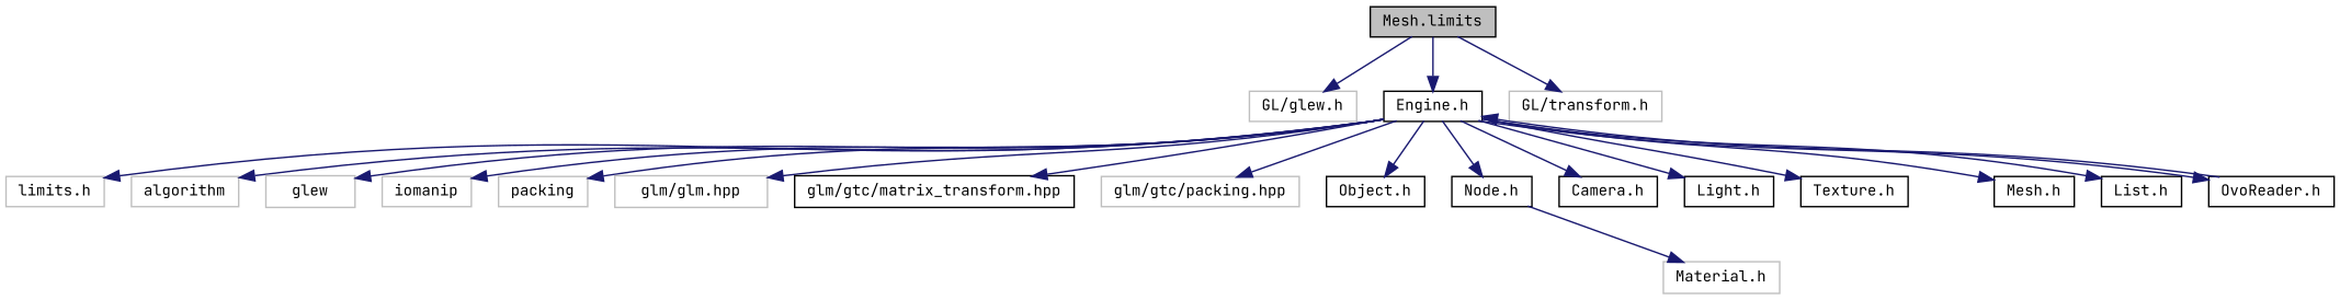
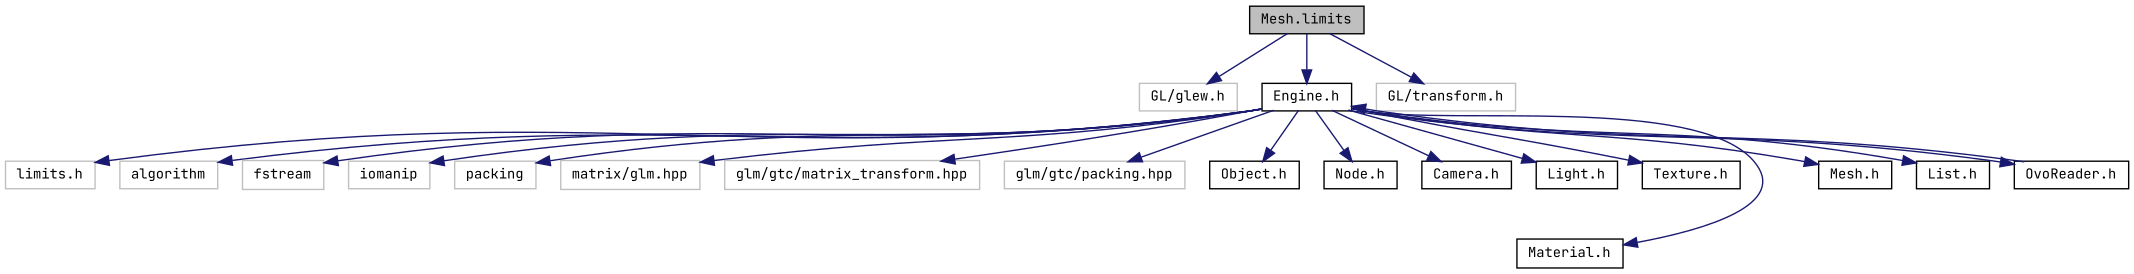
  digraph {
    fontname="JetBrains Mono"
    node [color=black fillcolor=white fontname="JetBrains Mono" fontsize=10 shape=record style=filled]
    edge [color=midnightblue fontname="JetBrains Mono" fontsize=10 labelfontname=Helvetica labelfontsize=10 style=solid]
    n1 [fillcolor=grey75 fontcolor=black height=0.2 label="Mesh.limits" width=0.4]
    n2 [color=grey75 height=0.2 label="GL/glew.h" width=0.4]
    n3 [height=0.2 label="Engine.h" width=0.4]
    n4 [color=grey75 height=0.2 label="GL/transform.h" width=0.4]
    n5 [color=grey75 height=0.2 label="limits.h" width=0.4]
    n6 [color=grey75 height=0.2 label=algorithm width=0.4]
-   n7 [color=grey75 height=0.2 label=glew width=0.4]
+   n7 [color=grey75 height=0.2 label=fstream width=0.4]
    n8 [color=grey75 height=0.2 label=iomanip width=0.4]
    n9 [color=grey75 height=0.2 label=packing width=0.4]
-   n10 [color=grey75 height=0.2 label="glm/glm.hpp" width=0.4]
-   n11 [height=0.2 label="glm/gtc/matrix_transform.hpp" width=0.4]
+   n10 [color=grey75 height=0.2 label="matrix/glm.hpp" width=0.4]
+   n11 [color=grey75 height=0.2 label="glm/gtc/matrix_transform.hpp" width=0.4]
    n12 [color=grey75 height=0.2 label="glm/gtc/packing.hpp" width=0.4]
    n13 [height=0.2 label="Object.h" width=0.4]
    n14 [height=0.2 label="Node.h" width=0.4]
    n15 [height=0.2 label="Camera.h" width=0.4]
    n16 [height=0.2 label="Light.h" width=0.4]
    n17 [height=0.2 label="Texture.h" width=0.4]
-   n18 [color=grey75 height=0.2 label="Material.h" width=0.4]
+   n18 [height=0.2 label="Material.h" width=0.4]
    n19 [height=0.2 label="Mesh.h" width=0.4]
    n20 [height=0.2 label="List.h" width=0.4]
    n21 [height=0.2 label="OvoReader.h" width=0.4]
    n1 -> n2
    n1 -> n3
    n1 -> n4
    n3 -> n5
    n3 -> n6
    n3 -> n7
    n3 -> n8
    n3 -> n9
    n3 -> n10
    n3 -> n11
    n3 -> n12
    n3 -> n13
    n3 -> n14
    n3 -> n15
    n3 -> n16
    n3 -> n17
-   n14 -> n18
+   n3 -> n18
    n3 -> n19
    n3 -> n20
    n3 -> n21
    n21 -> n3
  }
